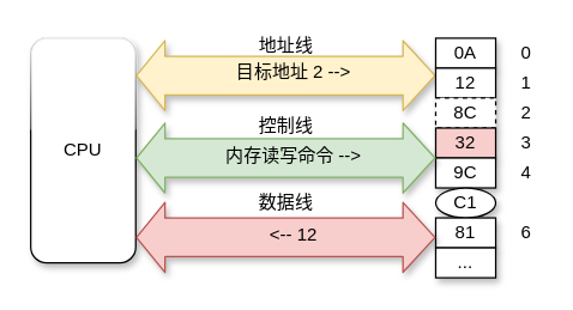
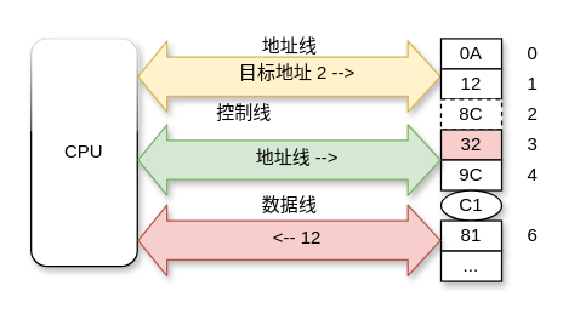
  <mxCell id="0" />
  <mxCell id="1" parent="0" />
  <mxCell id="2" value="CPU" style="rounded=1;whiteSpace=wrap;html=1;shadow=1;glass=1;" parent="1" vertex="1"><mxGeometry x="20" y="25" width="70" height="150" as="geometry" /></mxCell>
  <mxCell id="3" value="" style="shape=flexArrow;endArrow=classic;startArrow=classic;html=1;strokeColor=#d6b656;fillColor=#fff2cc;exitX=1;exitY=0.75;exitDx=0;exitDy=0;shadow=1;width=25.714;endSize=6.776;" parent="1" edge="1"><mxGeometry width="50" height="50" relative="1" as="geometry"><mxPoint x="90" y="50" as="sourcePoint" /><mxPoint x="290" y="50" as="targetPoint" /></mxGeometry></mxCell>
  <mxCell id="4" value="地址线" style="text;html=1;align=center;verticalAlign=middle;resizable=0;points=[];autosize=1;shadow=1;" parent="1" vertex="1"><mxGeometry x="165" y="20" width="50" height="20" as="geometry" /></mxCell>
- <mxCell id="5" value="控制线" style="text;html=1;align=center;verticalAlign=middle;resizable=0;points=[];autosize=1;shadow=1;" parent="1" vertex="1"><mxGeometry x="165" y="74" width="50" height="20" as="geometry" /></mxCell>
+ <mxCell id="5" value="控制线" style="text;html=1;align=center;verticalAlign=middle;resizable=0;points=[];autosize=1;shadow=1;" parent="1" vertex="1"><mxGeometry x="135" y="64" width="50" height="20" as="geometry" /></mxCell>
  <mxCell id="6" value="数据线" style="text;html=1;align=center;verticalAlign=middle;resizable=0;points=[];autosize=1;shadow=1;" parent="1" vertex="1"><mxGeometry x="165" y="125" width="50" height="20" as="geometry" /></mxCell>
  <mxCell id="7" value="0A" style="rounded=0;whiteSpace=wrap;html=1;glass=0;shadow=1;strokeColor=#000000;" vertex="1" parent="1"><mxGeometry x="290" y="25" width="40" height="20" as="geometry" /></mxCell>
  <mxCell id="8" value="12" style="rounded=0;whiteSpace=wrap;html=1;glass=0;shadow=1;strokeColor=#000000;" vertex="1" parent="1"><mxGeometry x="290" y="45" width="40" height="20" as="geometry" /></mxCell>
  <mxCell id="9" value="8C" style="rounded=0;whiteSpace=wrap;html=1;glass=0;shadow=1;strokeColor=#000000;dashed=1;" vertex="1" parent="1"><mxGeometry x="290" y="65" width="40" height="20" as="geometry" /></mxCell>
  <mxCell id="10" value="32" style="rounded=0;whiteSpace=wrap;html=1;glass=0;shadow=1;strokeColor=#000000;fillColor=#f8cecc;" vertex="1" parent="1"><mxGeometry x="290" y="85" width="40" height="20" as="geometry" /></mxCell>
  <mxCell id="11" value="9C" style="rounded=0;whiteSpace=wrap;html=1;glass=0;shadow=1;strokeColor=#000000;" vertex="1" parent="1"><mxGeometry x="290" y="105" width="40" height="20" as="geometry" /></mxCell>
  <mxCell id="12" value="C1" style="ellipse;whiteSpace=wrap;html=1;glass=0;shadow=1;strokeColor=#000000;" vertex="1" parent="1"><mxGeometry x="290" y="125" width="40" height="20" as="geometry" /></mxCell>
  <mxCell id="13" value="81" style="rounded=0;whiteSpace=wrap;html=1;glass=0;shadow=1;strokeColor=#000000;" vertex="1" parent="1"><mxGeometry x="290" y="145" width="40" height="20" as="geometry" /></mxCell>
  <mxCell id="14" value="..." style="rounded=0;whiteSpace=wrap;html=1;glass=0;shadow=1;strokeColor=#000000;" vertex="1" parent="1"><mxGeometry x="290" y="165" width="40" height="20" as="geometry" /></mxCell>
  <mxCell id="15" value="0" style="text;html=1;align=center;verticalAlign=middle;resizable=0;points=[];autosize=1;" vertex="1" parent="1"><mxGeometry x="340" y="25" width="20" height="20" as="geometry" /></mxCell>
  <mxCell id="16" value="1" style="text;html=1;align=center;verticalAlign=middle;resizable=0;points=[];autosize=1;" vertex="1" parent="1"><mxGeometry x="340" y="45" width="20" height="20" as="geometry" /></mxCell>
  <mxCell id="17" value="2" style="text;html=1;align=center;verticalAlign=middle;resizable=0;points=[];autosize=1;" vertex="1" parent="1"><mxGeometry x="340" y="65" width="20" height="20" as="geometry" /></mxCell>
  <mxCell id="18" value="3" style="text;html=1;align=center;verticalAlign=middle;resizable=0;points=[];autosize=1;" vertex="1" parent="1"><mxGeometry x="340" y="85" width="20" height="20" as="geometry" /></mxCell>
  <mxCell id="19" value="4" style="text;html=1;align=center;verticalAlign=middle;resizable=0;points=[];autosize=1;" vertex="1" parent="1"><mxGeometry x="340" y="105" width="20" height="20" as="geometry" /></mxCell>
  <mxCell id="20" value="6" style="text;html=1;align=center;verticalAlign=middle;resizable=0;points=[];autosize=1;" vertex="1" parent="1"><mxGeometry x="340" y="145" width="20" height="20" as="geometry" /></mxCell>
  <mxCell id="21" value="" style="shape=flexArrow;endArrow=classic;startArrow=classic;html=1;strokeColor=#82b366;fillColor=#d5e8d4;exitX=1;exitY=0.75;exitDx=0;exitDy=0;shadow=1;width=25.714;endSize=6.776;" edge="1" parent="1"><mxGeometry width="50" height="50" relative="1" as="geometry"><mxPoint x="90" y="105" as="sourcePoint" /><mxPoint x="290" y="105" as="targetPoint" /></mxGeometry></mxCell>
  <mxCell id="22" value="" style="shape=flexArrow;endArrow=classic;startArrow=classic;html=1;strokeColor=#b85450;fillColor=#f8cecc;exitX=1;exitY=0.75;exitDx=0;exitDy=0;shadow=1;width=25.714;endSize=6.776;" edge="1" parent="1"><mxGeometry width="50" height="50" relative="1" as="geometry"><mxPoint x="90" y="158" as="sourcePoint" /><mxPoint x="290" y="158" as="targetPoint" /></mxGeometry></mxCell>
  <mxCell id="23" value="目标地址 2 --&amp;gt;" style="text;html=1;align=center;verticalAlign=middle;resizable=0;points=[];autosize=1;" vertex="1" parent="1"><mxGeometry x="150" y="38" width="90" height="20" as="geometry" /></mxCell>
- <mxCell id="24" value="内存读写命令 --&amp;gt;" style="text;html=1;align=center;verticalAlign=middle;resizable=0;points=[];autosize=1;" vertex="1" parent="1"><mxGeometry x="140" y="94" width="110" height="20" as="geometry" /></mxCell>
+ <mxCell id="24" value="地址线 --&amp;gt;" style="text;html=1;align=center;verticalAlign=middle;resizable=0;points=[];autosize=1;" vertex="1" parent="1"><mxGeometry x="140" y="94" width="110" height="20" as="geometry" /></mxCell>
  <mxCell id="25" value="&amp;lt;-- 12" style="text;html=1;align=center;verticalAlign=middle;resizable=0;points=[];autosize=1;" vertex="1" parent="1"><mxGeometry x="170" y="147" width="50" height="20" as="geometry" /></mxCell>
